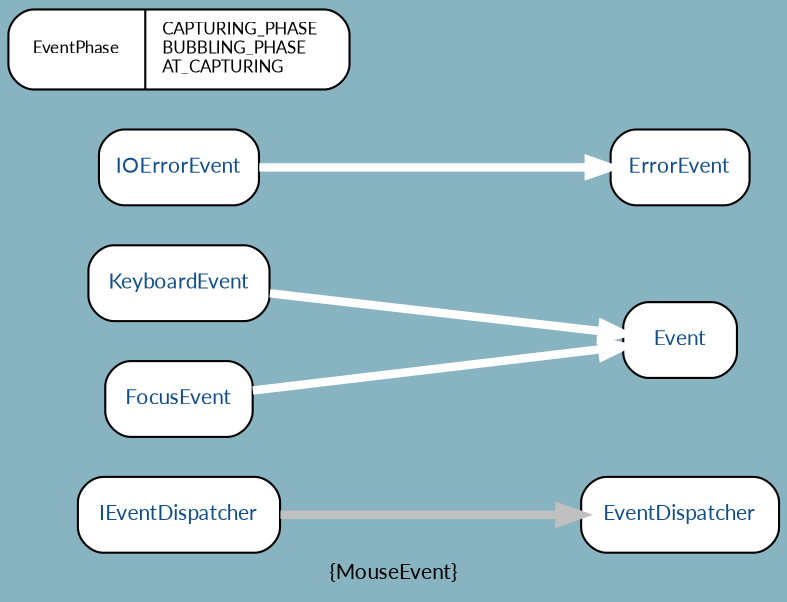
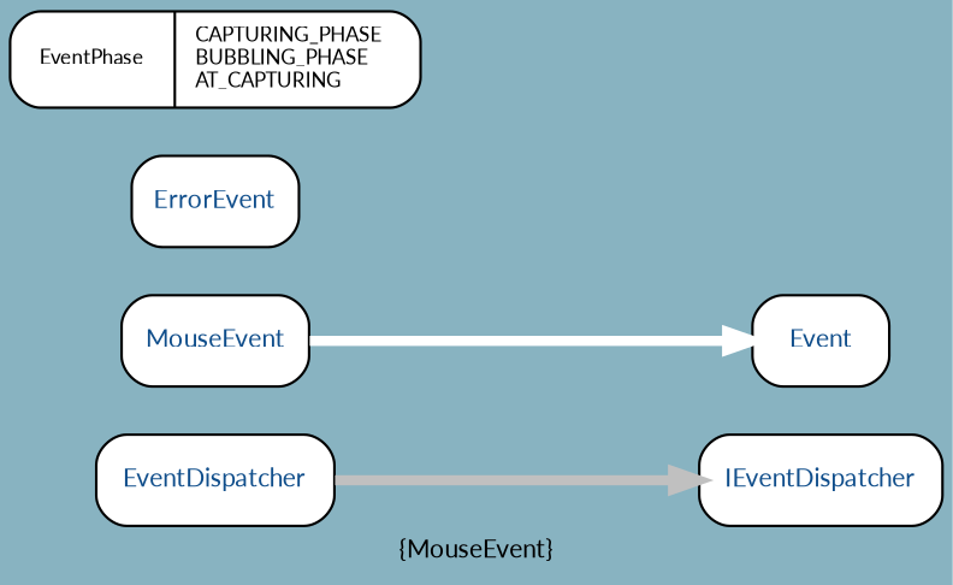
  digraph {
    bgcolor="#88B3C1"
    fontcolor=black
    fontname=Lato
    fontsize=10
    label="{MouseEvent}"
    rankdir=LR
    node [color=black fillcolor=white fontcolor="#104E8B" fontname=Lato fontsize=10 portPos=e shape=record style="rounded,filled"]
    edge [arrowhead=normal arrowsize=1.0 color=white fontcolor=black fontname=Lato fontsize=8 minlen=3 style="setlinewidth(4)"]
    n1 [height=0.50 label="{IEventDispatcher}" width=1.33]
    n2 [height=0.50 label="{EventDispatcher}" width=1.31]
    n3 [height=0.50 label="{Event}" width=0.75]
-   n4 [height=0.50 label="{KeyboardEvent}" width=1.19]
    n5 [height=0.50 label="{ErrorEvent}" width=0.92]
-   n6 [height=0.50 label="{IOErrorEvent}" width=1.06]
-   n7 [height=0.50 label="{FocusEvent}" width=0.97]
+   n8 [height=0.50 label="{MouseEvent}" width=1.03]
    n9 [fontcolor=black fontsize=8 height=0.53 label="{EventPhase|CAPTURING_PHASE\lBUBBLING_PHASE\lAT_CAPTURING\l}" width=2.25 portPos=""]
-   n1 -> n2 [color=gray]
-   n4 -> n3
-   n6 -> n5
-   n7 -> n3
+   n2 -> n1 [color=gray]
+   n8 -> n3
  }
